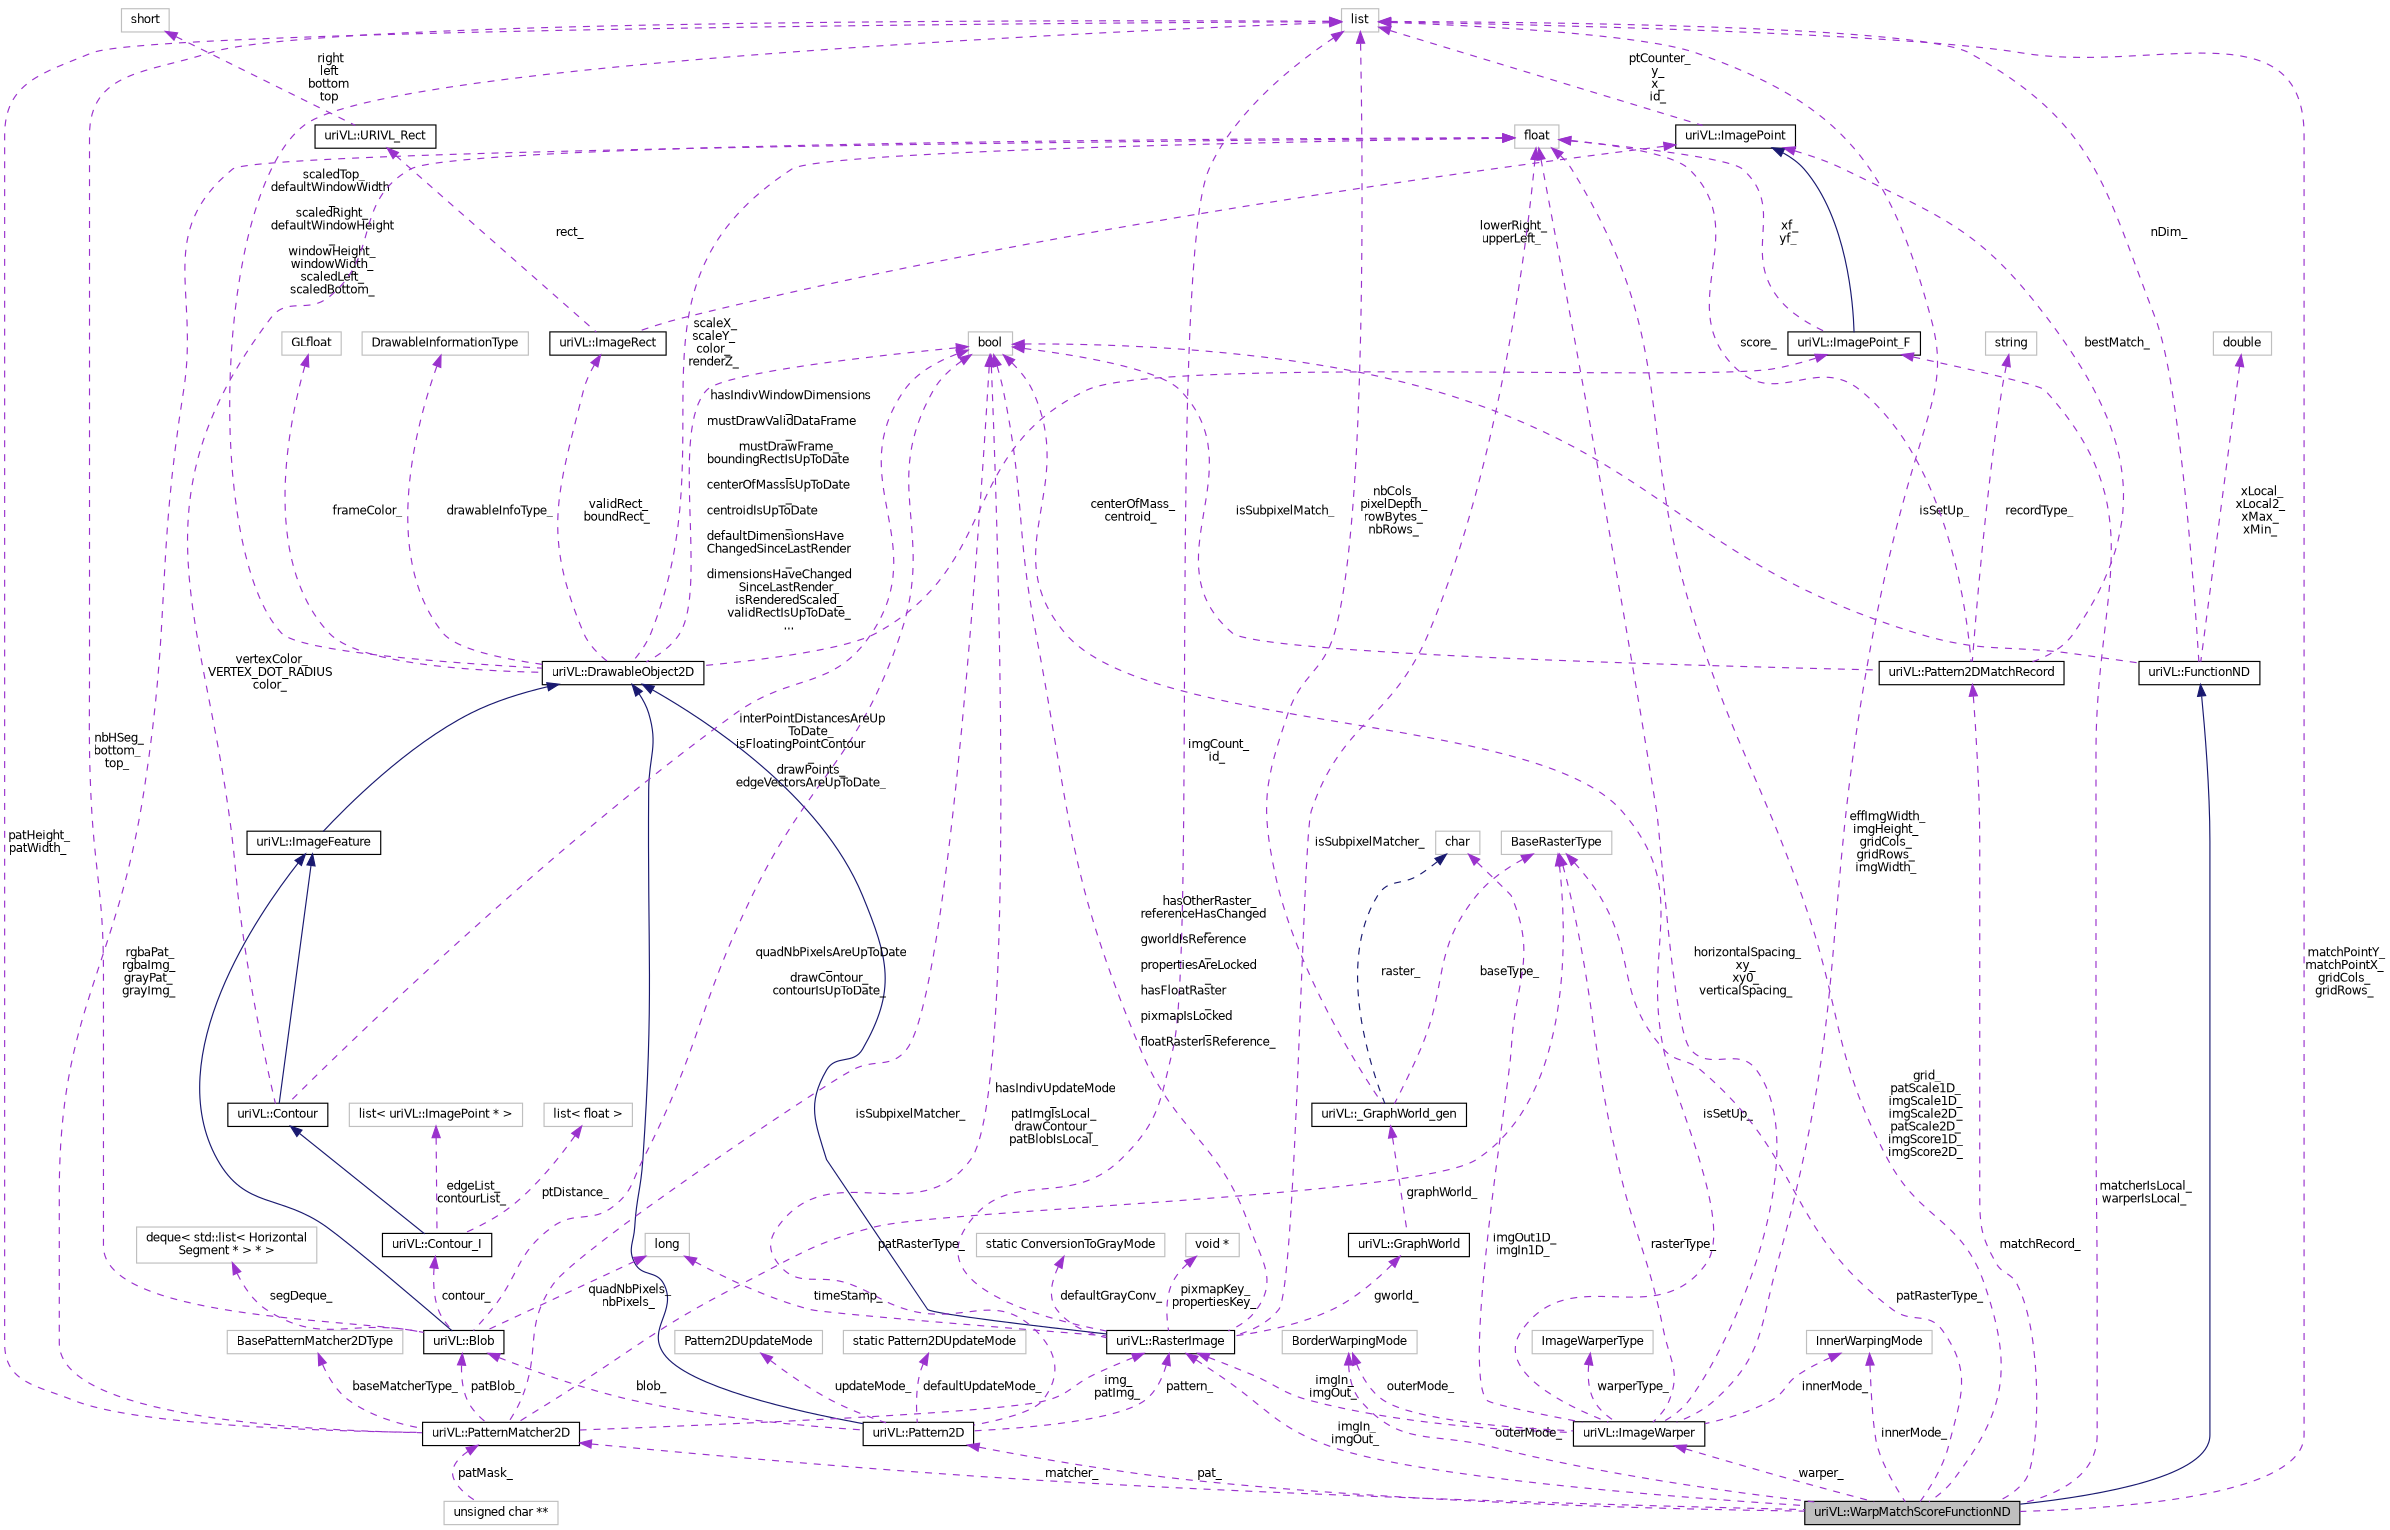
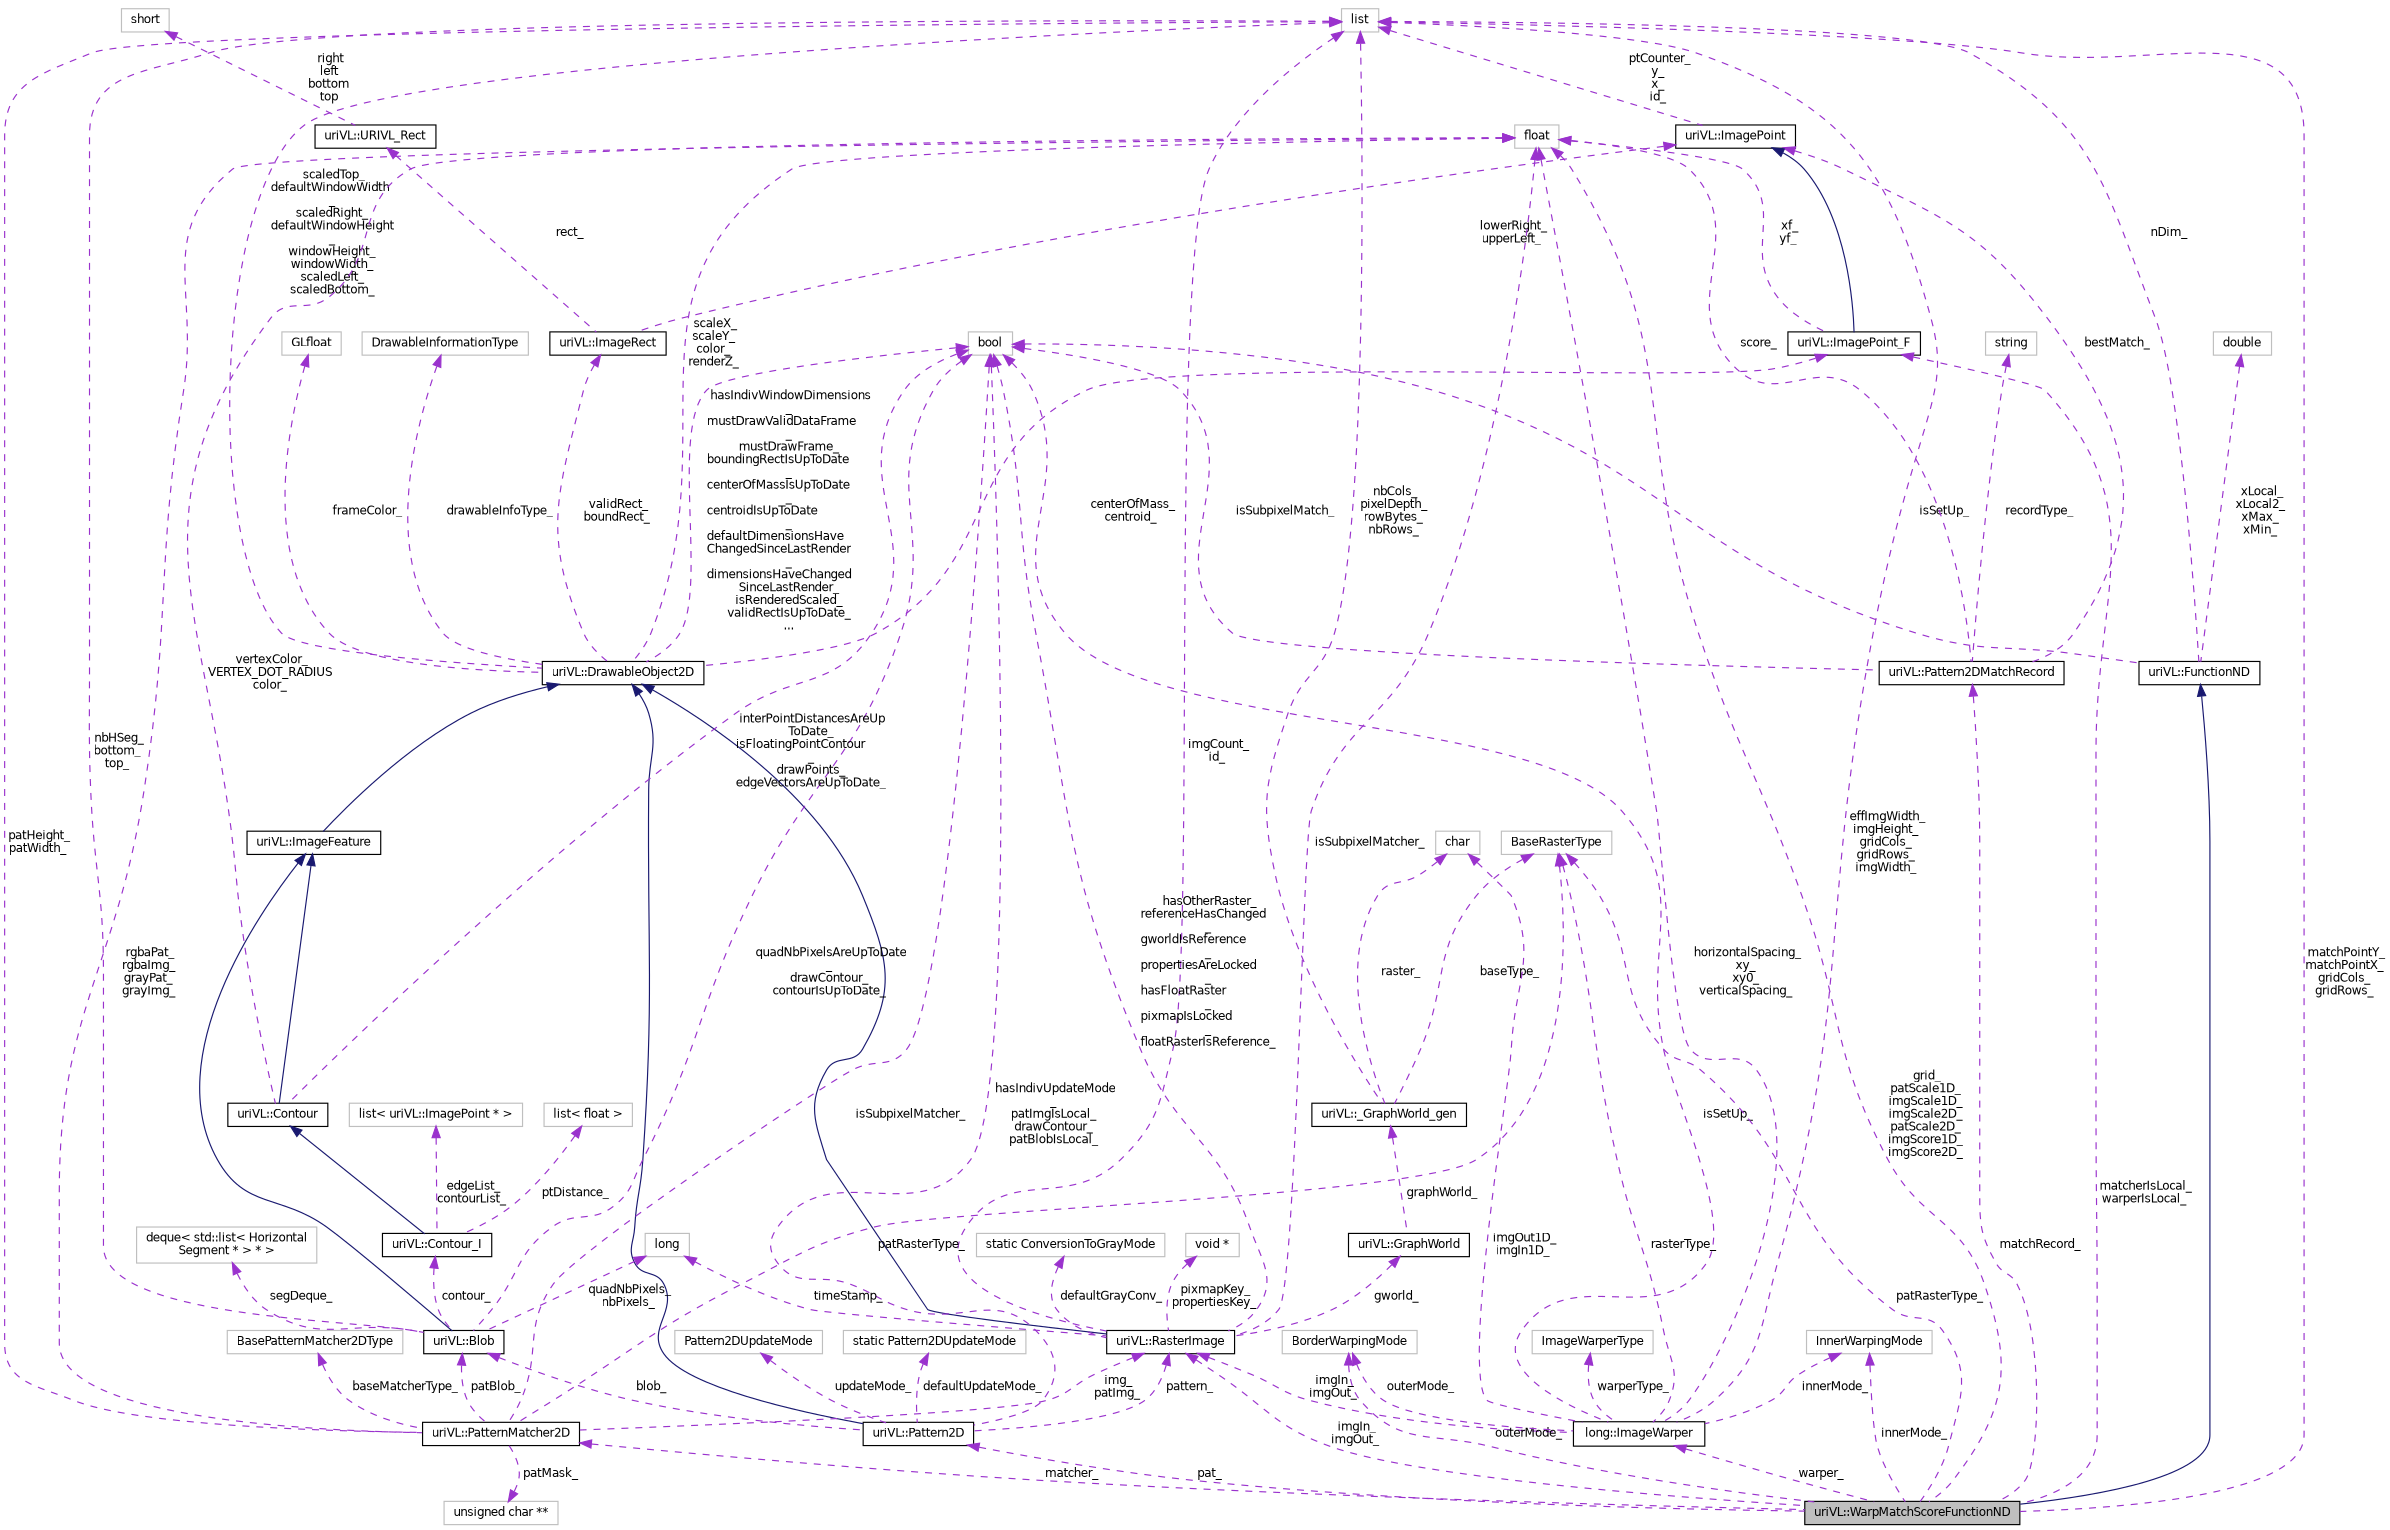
  digraph {
    rankdir=TB
    node [color=grey75 fillcolor=white fontname=Helvetica fontsize=10 shape=record style=filled]
    edge [color=darkorchid3 dir=back fontname=Helvetica fontsize=10 labelfontname=Helvetica labelfontsize=10 style=dashed]
    n1 [color=black fillcolor=grey75 fontcolor=black height=0.2 label="uriVL::WarpMatchScoreFunctionND" width=0.4]
    n2 [color=black height=0.2 label="uriVL::FunctionND" width=0.4]
    n3 [height=0.2 label=double width=0.4]
    n4 [height=0.2 label=list width=0.4]
    n5 [color=black height=0.2 label="uriVL::ImagePoint" width=0.4]
    n6 [color=black height=0.2 label="uriVL::PatternMatcher2D" width=0.4]
    n7 [color=black height=0.2 label="uriVL::Blob" width=0.4]
    n8 [color=black height=0.2 label="uriVL::DrawableObject2D" width=0.4]
    n9 [color=black height=0.2 label="uriVL::RasterImage" width=0.4]
    n10 [color=black height=0.2 label="uriVL::_GraphWorld_gen" width=0.4]
-   n11 [color=black height=0.2 label="uriVL::ImageWarper" width=0.4]
+   n11 [color=black height=0.2 label="long::ImageWarper" width=0.4]
    n12 [color=black height=0.2 label="uriVL::Pattern2DMatchRecord" width=0.4]
    n13 [color=black height=0.2 label="uriVL::ImagePoint_F" width=0.4]
    n14 [color=black height=0.2 label="uriVL::ImageRect" width=0.4]
    n15 [color=black height=0.2 label="uriVL::Pattern2D" width=0.4]
    n16 [color=black height=0.2 label="uriVL::ImageFeature" width=0.4]
    n17 [color=black height=0.2 label="uriVL::GraphWorld" width=0.4]
    n18 [height=0.2 label=bool width=0.4]
    n19 [color=black height=0.2 label="uriVL::Contour" width=0.4]
    n20 [color=black height=0.2 label="uriVL::Contour_I" width=0.4]
    n21 [height=0.2 label=float width=0.4]
    n22 [height=0.2 label=string width=0.4]
    n23 [height=0.2 label=BasePatternMatcher2DType width=0.4]
    n24 [height=0.2 label="unsigned char **" width=0.4]
    n25 [height=0.2 label=GLfloat width=0.4]
    n26 [color=black height=0.2 label="uriVL::URIVL_Rect" width=0.4]
    n27 [height=0.2 label=short width=0.4]
    n28 [height=0.2 label=DrawableInformationType width=0.4]
    n29 [height=0.2 label="deque\< std::list\< Horizontal\lSegment * \> * \>" width=0.4]
    n30 [height=0.2 label="list\< float \>" width=0.4]
    n31 [height=0.2 label="list\< uriVL::ImagePoint * \>" width=0.4]
    n32 [height=0.2 label=long width=0.4]
    n33 [height=0.2 label=BaseRasterType width=0.4]
    n34 [height=0.2 label=char width=0.4]
    n35 [height=0.2 label="static ConversionToGrayMode" width=0.4]
    n36 [height=0.2 label="void *" width=0.4]
    n37 [height=0.2 label="static Pattern2DUpdateMode" width=0.4]
    n38 [height=0.2 label=Pattern2DUpdateMode width=0.4]
    n39 [height=0.2 label=BorderWarpingMode width=0.4]
    n40 [height=0.2 label=ImageWarperType width=0.4]
    n41 [height=0.2 label=InnerWarpingMode width=0.4]
    n2 -> n1 [color=midnightblue style=solid]
    n3 -> n2 [label=" xLocal_\nxLocal2_\nxMax_\nxMin_"]
    n4 -> n1 [label=" matchPointY_\nmatchPointX_\ngridCols_\ngridRows_"]
    n4 -> n2 [label=" nDim_"]
    n4 -> n5 [label=" ptCounter_\ny_\nx_\nid_"]
    n4 -> n6 [label=" patHeight_\npatWidth_"]
    n4 -> n7 [label=" nbHSeg_\nbottom_\ntop_"]
    n4 -> n8 [label=" scaledTop_\ndefaultWindowWidth\l_\nscaledRight_\ndefaultWindowHeight\l_\nwindowHeight_\nwindowWidth_\nscaledLeft_\nscaledBottom_"]
    n4 -> n9 [label=" imgCount_\nid_"]
    n4 -> n10 [label=" nbCols_\npixelDepth_\nrowBytes_\nnbRows_"]
    n4 -> n11 [label=" effImgWidth_\nimgHeight_\ngridCols_\ngridRows_\nimgWidth_"]
    n5 -> n12 [label=" bestMatch_"]
    n5 -> n13 [color=midnightblue style=solid]
    n5 -> n14 [label=" lowerRight_\nupperLeft_"]
    n6 -> n1 [label=" matcher_"]
    n7 -> n6 [label=" patBlob_"]
    n7 -> n15 [label=" blob_"]
    n8 -> n9 [color=midnightblue style=solid]
    n8 -> n15 [color=midnightblue style=solid]
    n8 -> n16 [color=midnightblue style=solid]
    n9 -> n1 [label=" imgIn_\nimgOut_"]
    n9 -> n6 [label=" img_\npatImg_"]
    n9 -> n11 [label=" imgIn_\nimgOut_"]
    n9 -> n15 [label=" pattern_"]
    n10 -> n17 [label=" graphWorld_"]
    n11 -> n1 [label=" warper_"]
    n12 -> n1 [label=" matchRecord_"]
    n13 -> n1 [label=" matcherIsLocal_\nwarperIsLocal_"]
    n13 -> n8 [label=" centerOfMass_\ncentroid_"]
    n14 -> n8 [label=" validRect_\nboundRect_"]
    n15 -> n1 [label=" pat_"]
    n16 -> n7 [color=midnightblue style=solid]
    n16 -> n19 [color=midnightblue style=solid]
    n17 -> n9 [label=" gworld_"]
    n18 -> n2 [label=" isSetUp_"]
    n18 -> n6 [label=" isSubpixelMatcher_"]
    n18 -> n7 [label=" quadNbPixelsAreUpToDate\l_\ndrawContour_\ncontourIsUpToDate_"]
    n18 -> n8 [label=" hasIndivWindowDimensions\l_\nmustDrawValidDataFrame\l_\nmustDrawFrame_\nboundingRectIsUpToDate\l_\ncenterOfMassIsUpToDate\l_\ncentroidIsUpToDate\l_\ndefaultDimensionsHave\lChangedSinceLastRender\l_\ndimensionsHaveChanged\lSinceLastRender_\nisRenderedScaled_\nvalidRectIsUpToDate_\n..."]
    n18 -> n9 [label=" hasOtherRaster_\nreferenceHasChanged\l_\ngworldIsReference\l_\npropertiesAreLocked\l_\nhasFloatRaster\l_\npixmapIsLocked\l_\nfloatRasterIsReference_"]
    n18 -> n11 [label=" isSetUp_"]
    n18 -> n12 [label=" isSubpixelMatch_"]
    n18 -> n15 [label=" hasIndivUpdateMode\l_\npatImgIsLocal_\ndrawContour_\npatBlobIsLocal_"]
    n18 -> n19 [label=" interPointDistancesAreUp\lToDate_\nisFloatingPointContour\l_\ndrawPoints_\nedgeVectorsAreUpToDate_"]
    n19 -> n20 [color=midnightblue style=solid]
    n20 -> n7 [label=" contour_"]
    n21 -> n1 [label=" grid_\npatScale1D_\nimgScale1D_\nimgScale2D_\npatScale2D_\nimgScore1D_\nimgScore2D_"]
    n21 -> n6 [label=" rgbaPat_\nrgbaImg_\ngrayPat_\ngrayImg_"]
    n21 -> n8 [label=" scaleX_\nscaleY_\ncolor_\nrenderZ_"]
    n21 -> n9 [label=" isSubpixelMatcher_"]
    n21 -> n11 [label=" horizontalSpacing_\nxy_\nxy0_\nverticalSpacing_"]
    n21 -> n12 [label=" score_"]
    n21 -> n13 [label=" xf_\nyf_"]
    n21 -> n19 [label=" vertexColor_\nVERTEX_DOT_RADIUS\ncolor_"]
    n22 -> n12 [label=" recordType_"]
    n23 -> n6 [label=" baseMatcherType_"]
-   n6 -> n24 [label=" patMask_"]
+   n24 -> n6 [label=" patMask_"]
    n25 -> n8 [label=" frameColor_"]
    n26 -> n14 [label=" rect_"]
    n27 -> n26 [label=" right\nleft\nbottom\ntop"]
    n28 -> n8 [label=" drawableInfoType_"]
    n29 -> n7 [label=" segDeque_"]
    n30 -> n20 [label=" ptDistance_"]
    n31 -> n20 [label=" edgeList_\ncontourList_"]
    n32 -> n7 [label=" quadNbPixels_\nnbPixels_"]
    n32 -> n9 [label=" timeStamp_"]
    n33 -> n1 [label=" patRasterType_"]
    n33 -> n6 [label=" patRasterType_"]
    n33 -> n10 [label=" baseType_"]
    n33 -> n11 [label=" rasterType_"]
-   n34 -> n10 [color=midnightblue label=" raster_"]
+   n34 -> n10 [label=" raster_"]
    n34 -> n11 [label=" imgOut1D_\nimgIn1D_"]
    n35 -> n9 [label=" defaultGrayConv_"]
    n36 -> n9 [label=" pixmapKey_\npropertiesKey_"]
    n37 -> n15 [label=" defaultUpdateMode_"]
    n38 -> n15 [label=" updateMode_"]
    n39 -> n1 [label=" outerMode_"]
    n39 -> n11 [label=" outerMode_"]
    n40 -> n11 [label=" warperType_"]
    n41 -> n1 [label=" innerMode_"]
    n41 -> n11 [label=" innerMode_"]
  }
